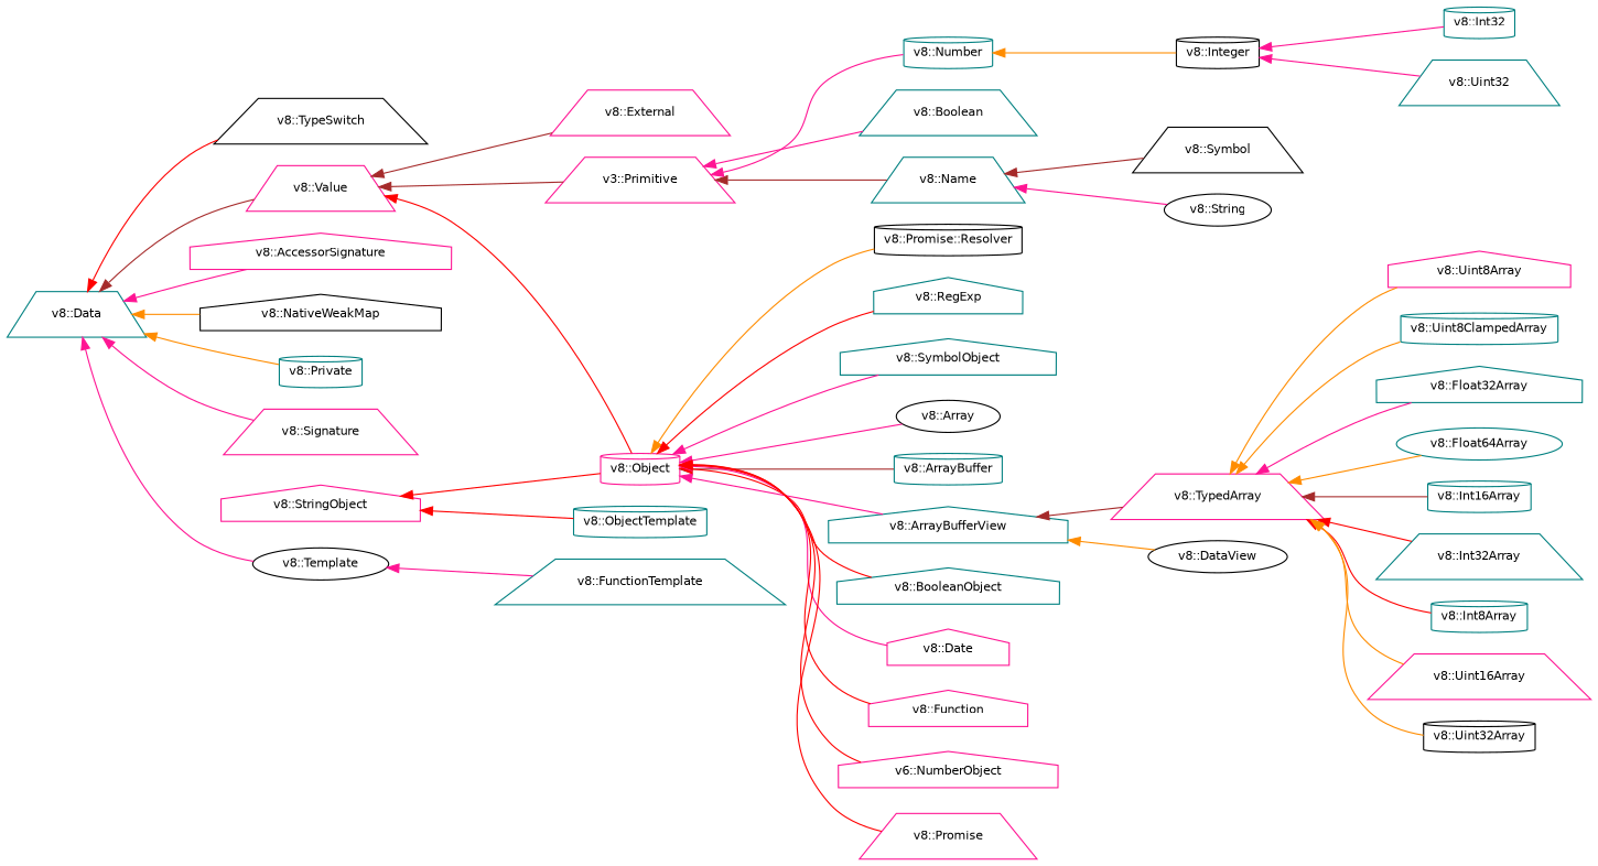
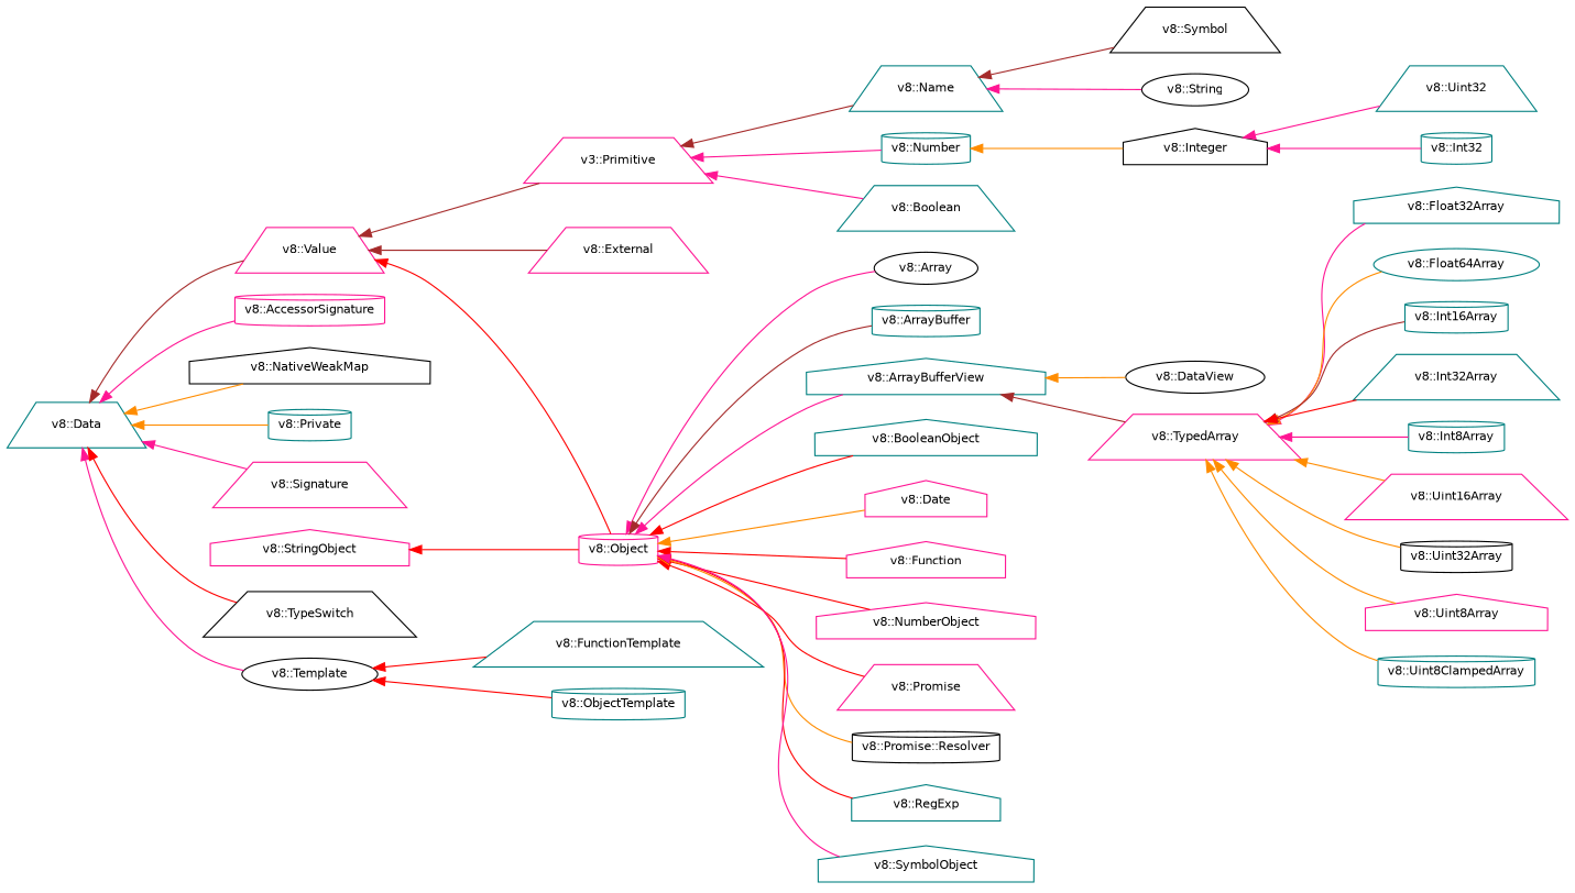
  digraph {
    rankdir=LR
    node [color=teal fillcolor=white fontname=Helvetica fontsize=10 shape=trapezium style=filled]
    edge [color=deeppink dir=back fontname=Helvetica fontsize=10 labelfontname=Helvetica labelfontsize=10 style=solid]
    n1 [height=0.2 label="v8::Data" width=0.4]
-   n2 [color=deeppink height=0.2 label="v8::AccessorSignature" shape=house width=0.4]
+   n2 [color=deeppink height=0.2 label="v8::AccessorSignature" shape=cylinder width=0.4]
    n3 [color=black height=0.2 label="v8::NativeWeakMap" shape=house width=0.4]
    n4 [height=0.2 label="v8::Private" shape=cylinder width=0.4]
    n5 [color=deeppink height=0.2 label="v8::Signature" width=0.4]
    n6 [color=black height=0.2 label="v8::Template" shape=ellipse width=0.4]
    n7 [color=black height=0.2 label="v8::TypeSwitch" width=0.4]
    n8 [color=deeppink height=0.2 label="v8::Value" width=0.4]
    n9 [height=0.2 label="v8::FunctionTemplate" width=0.4]
    n10 [height=0.2 label="v8::ObjectTemplate" shape=cylinder width=0.4]
    n11 [color=deeppink height=0.2 label="v8::External" width=0.4]
    n12 [color=deeppink height=0.2 label="v8::Object" shape=cylinder width=0.4]
    n13 [color=deeppink height=0.2 label="v3::Primitive" width=0.4]
    n14 [color=black height=0.2 label="v8::Array" shape=ellipse width=0.4]
    n15 [height=0.2 label="v8::ArrayBuffer" shape=cylinder width=0.4]
    n16 [height=0.2 label="v8::ArrayBufferView" shape=house width=0.4]
    n17 [height=0.2 label="v8::BooleanObject" shape=house width=0.4]
    n18 [color=deeppink height=0.2 label="v8::Date" shape=house width=0.4]
    n19 [color=deeppink height=0.2 label="v8::Function" shape=house width=0.4]
-   n20 [color=deeppink height=0.2 label="v6::NumberObject" shape=house width=0.4]
+   n20 [color=deeppink height=0.2 label="v8::NumberObject" shape=house width=0.4]
    n21 [color=deeppink height=0.2 label="v8::Promise" width=0.4]
    n22 [color=black height=0.2 label="v8::Promise::Resolver" shape=cylinder width=0.4]
    n23 [height=0.2 label="v8::RegExp" shape=house width=0.4]
    n24 [height=0.2 label="v8::SymbolObject" shape=house width=0.4]
    n25 [height=0.2 label="v8::Boolean" width=0.4]
    n26 [height=0.2 label="v8::Name" width=0.4]
    n27 [height=0.2 label="v8::Number" shape=cylinder width=0.4]
    n28 [color=black height=0.2 label="v8::DataView" shape=ellipse width=0.4]
    n29 [color=deeppink height=0.2 label="v8::TypedArray" width=0.4]
    n30 [color=deeppink height=0.2 label="v8::StringObject" shape=house width=0.4]
    n31 [height=0.2 label="v8::Float32Array" shape=house width=0.4]
    n32 [height=0.2 label="v8::Float64Array" shape=ellipse width=0.4]
    n33 [height=0.2 label="v8::Int16Array" shape=cylinder width=0.4]
    n34 [height=0.2 label="v8::Int32Array" width=0.4]
    n35 [height=0.2 label="v8::Int8Array" shape=cylinder width=0.4]
    n36 [color=deeppink height=0.2 label="v8::Uint16Array" width=0.4]
    n37 [color=black height=0.2 label="v8::Uint32Array" shape=cylinder width=0.4]
    n38 [color=deeppink height=0.2 label="v8::Uint8Array" shape=house width=0.4]
    n39 [height=0.2 label="v8::Uint8ClampedArray" shape=cylinder width=0.4]
    n40 [color=black height=0.2 label="v8::String" shape=ellipse width=0.4]
    n41 [color=black height=0.2 label="v8::Symbol" width=0.4]
-   n42 [color=black height=0.2 label="v8::Integer" shape=cylinder width=0.4]
+   n42 [color=black height=0.2 label="v8::Integer" shape=house width=0.4]
    n43 [height=0.2 label="v8::Int32" shape=cylinder width=0.4]
    n44 [height=0.2 label="v8::Uint32" width=0.4]
    n1 -> n2
    n1 -> n3 [color=darkorange]
    n1 -> n4 [color=darkorange]
    n1 -> n5
    n1 -> n6
    n1 -> n7 [color=red]
    n1 -> n8 [color=brown]
-   n6 -> n9
-   n30 -> n10 [color=red]
+   n6 -> n9 [color=red]
+   n6 -> n10 [color=red]
    n8 -> n11 [color=brown]
    n8 -> n12 [color=red]
    n8 -> n13 [color=brown]
    n12 -> n14
    n12 -> n15 [color=brown]
    n12 -> n16
    n12 -> n17 [color=red]
-   n12 -> n18
+   n12 -> n18 [color=darkorange]
    n12 -> n19 [color=red]
    n12 -> n20 [color=red]
    n12 -> n21 [color=red]
    n12 -> n22 [color=darkorange]
    n12 -> n23 [color=red]
    n12 -> n24
    n13 -> n25
    n13 -> n26 [color=brown]
    n13 -> n27
    n16 -> n28 [color=darkorange]
    n16 -> n29 [color=brown]
    n26 -> n40
    n26 -> n41 [color=brown]
    n27 -> n42 [color=darkorange]
    n29 -> n31
    n29 -> n32 [color=darkorange]
    n29 -> n33 [color=brown]
    n29 -> n34 [color=red]
-   n29 -> n35 [color=red]
+   n29 -> n35
    n29 -> n36 [color=darkorange]
    n29 -> n37 [color=darkorange]
    n29 -> n38 [color=darkorange]
    n29 -> n39 [color=darkorange]
    n30 -> n12 [color=red]
    n42 -> n43
    n42 -> n44
  }
